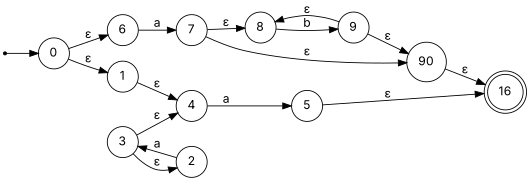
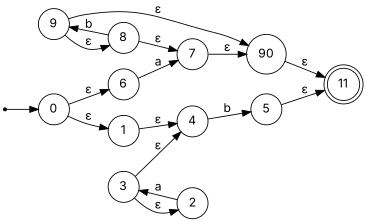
  digraph {
    fontname=Inter
    rankdir=LR
    node [fontname=Inter shape=circle]
    edge [fontname=Inter]
-   11 [shape=doublecircle label=16]
+   11 [shape=doublecircle]
    qi [shape=point]
    0
    1
    6
    4
    7
    2
    3
    5
    8
    n12 [label=90]
    9
    qi -> 0
    0 -> 1 [label="&#949;"]
    0 -> 6 [label="&#949;"]
    1 -> 4 [label="&#949;"]
    6 -> 7 [label=a]
-   4 -> 5 [label=a]
-   7 -> 8 [label="&#949;"]
+   4 -> 5 [label=b]
+   8 -> 7 [label="&#949;"]
    7 -> n12 [label="&#949;"]
    2 -> 3 [label=a]
    3 -> 4 [label="&#949;"]
    3 -> 2 [label="&#949;"]
    5 -> 11 [label="&#949;"]
    8 -> 9 [label=b]
    n12 -> 11 [label="&#949;"]
    9 -> 8 [label="&#949;"]
    9 -> n12 [label="&#949;"]
  }
